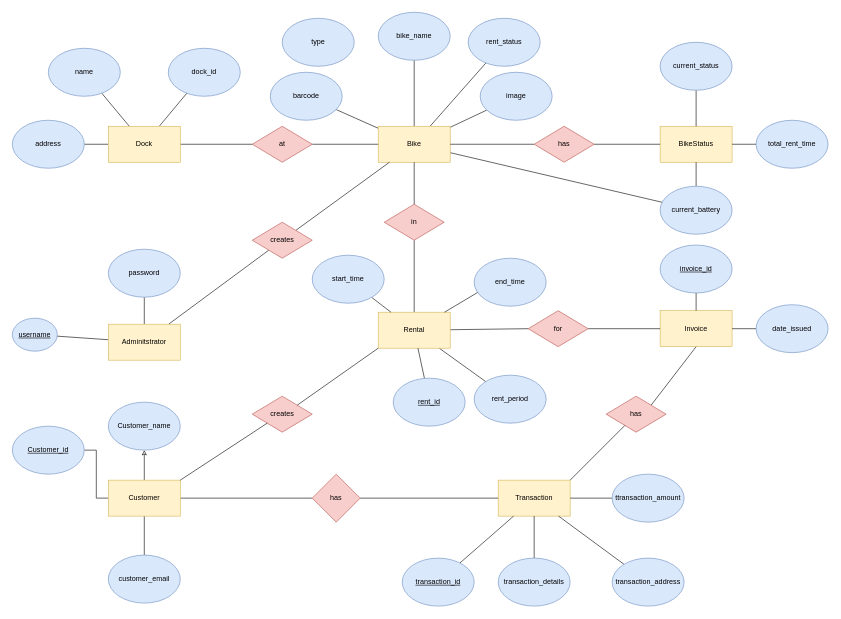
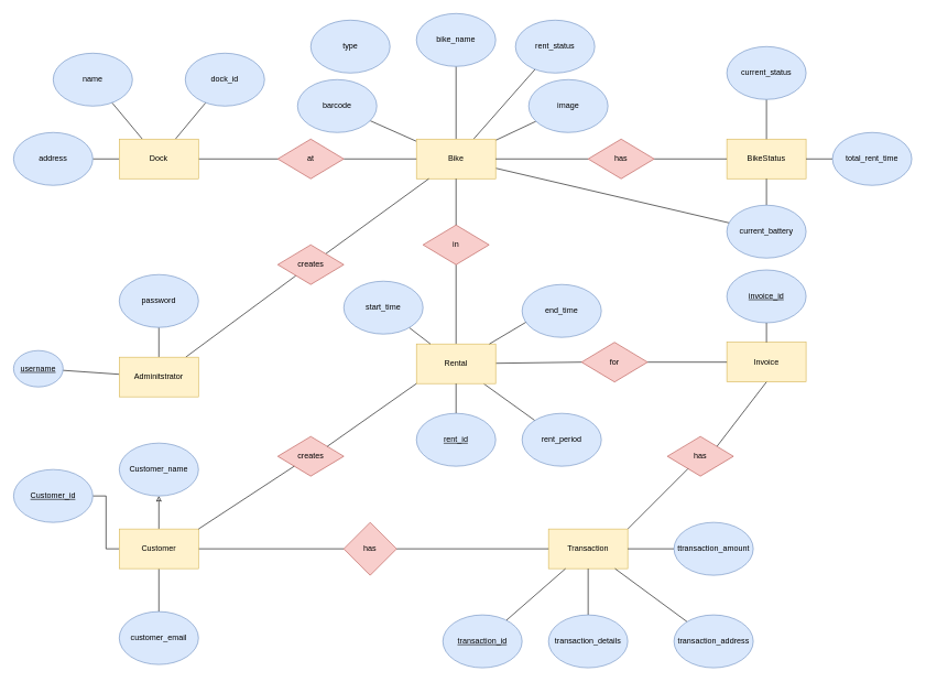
  <mxCell id="0" />
  <mxCell id="1" parent="0" />
  <mxCell id="2" style="edgeStyle=none;rounded=0;orthogonalLoop=1;jettySize=auto;html=1;endArrow=none;endFill=0;" parent="1" source="3" target="9" edge="1"><mxGeometry relative="1" as="geometry" /></mxCell>
  <mxCell id="3" value="password" style="ellipse;whiteSpace=wrap;html=1;fillColor=#dae8fc;strokeColor=#6c8ebf;" parent="1" vertex="1"><mxGeometry x="180" y="415" width="120" height="80" as="geometry" /></mxCell>
  <mxCell id="4" style="edgeStyle=none;rounded=0;orthogonalLoop=1;jettySize=auto;html=1;endArrow=none;endFill=0;" parent="1" source="5" target="9" edge="1"><mxGeometry relative="1" as="geometry" /></mxCell>
  <mxCell id="5" value="&lt;u&gt;username&lt;/u&gt;" style="ellipse;whiteSpace=wrap;html=1;fillColor=#dae8fc;strokeColor=#6c8ebf;" parent="1" vertex="1"><mxGeometry x="20" y="530" width="75" height="55" as="geometry" /></mxCell>
  <mxCell id="6" style="edgeStyle=none;rounded=0;orthogonalLoop=1;jettySize=auto;html=1;strokeColor=none;" parent="1" source="9" target="5" edge="1"><mxGeometry relative="1" as="geometry" /></mxCell>
  <mxCell id="7" style="edgeStyle=none;rounded=0;orthogonalLoop=1;jettySize=auto;html=1;strokeColor=none;" parent="1" source="9" target="18" edge="1"><mxGeometry relative="1" as="geometry" /></mxCell>
  <mxCell id="8" style="edgeStyle=none;rounded=0;orthogonalLoop=1;jettySize=auto;html=1;endArrow=none;endFill=0;" parent="1" source="9" target="18" edge="1"><mxGeometry relative="1" as="geometry" /></mxCell>
  <mxCell id="9" value="Adminitstrator" style="rounded=0;whiteSpace=wrap;html=1;fillColor=#fff2cc;strokeColor=#d6b656;" parent="1" vertex="1"><mxGeometry x="180" y="540" width="120" height="60" as="geometry" /></mxCell>
  <mxCell id="10" style="edgeStyle=none;rounded=0;orthogonalLoop=1;jettySize=auto;html=1;endArrow=none;endFill=0;" parent="1" source="16" target="21" edge="1"><mxGeometry relative="1" as="geometry" /></mxCell>
  <mxCell id="11" style="edgeStyle=none;rounded=0;orthogonalLoop=1;jettySize=auto;html=1;endArrow=none;endFill=0;" parent="1" source="16" target="39" edge="1"><mxGeometry relative="1" as="geometry" /></mxCell>
  <mxCell id="12" style="edgeStyle=none;rounded=0;orthogonalLoop=1;jettySize=auto;html=1;endArrow=none;endFill=0;" parent="1" source="16" target="20" edge="1"><mxGeometry relative="1" as="geometry" /></mxCell>
  <mxCell id="13" style="edgeStyle=none;rounded=0;orthogonalLoop=1;jettySize=auto;html=1;endArrow=none;endFill=0;" parent="1" source="16" target="23" edge="1"><mxGeometry relative="1" as="geometry" /></mxCell>
  <mxCell id="14" style="edgeStyle=none;rounded=0;orthogonalLoop=1;jettySize=auto;html=1;endArrow=none;endFill=0;" parent="1" source="16" target="22" edge="1"><mxGeometry relative="1" as="geometry" /></mxCell>
  <mxCell id="15" style="edgeStyle=none;rounded=0;orthogonalLoop=1;jettySize=auto;html=1;endArrow=none;endFill=0;startArrow=none;" parent="1" source="47" target="46" edge="1"><mxGeometry relative="1" as="geometry" /></mxCell>
  <mxCell id="16" value="Bike" style="rounded=0;whiteSpace=wrap;html=1;fillColor=#fff2cc;strokeColor=#d6b656;" parent="1" vertex="1"><mxGeometry x="630" y="210" width="120" height="60" as="geometry" /></mxCell>
  <mxCell id="17" style="edgeStyle=none;rounded=0;orthogonalLoop=1;jettySize=auto;html=1;endArrow=none;endFill=0;" parent="1" source="18" target="16" edge="1"><mxGeometry relative="1" as="geometry" /></mxCell>
  <mxCell id="18" value="creates" style="rhombus;whiteSpace=wrap;html=1;fillColor=#f8cecc;strokeColor=#b85450;" parent="1" vertex="1"><mxGeometry x="420" y="370" width="100" height="60" as="geometry" /></mxCell>
  <mxCell id="19" value="type" style="ellipse;whiteSpace=wrap;html=1;fillColor=#dae8fc;strokeColor=#6c8ebf;" parent="1" vertex="1"><mxGeometry x="470" y="30" width="120" height="80" as="geometry" /></mxCell>
  <mxCell id="20" value="bike_name" style="ellipse;whiteSpace=wrap;html=1;fillColor=#dae8fc;strokeColor=#6c8ebf;" parent="1" vertex="1"><mxGeometry x="630" y="20" width="120" height="80" as="geometry" /></mxCell>
  <mxCell id="21" value="barcode" style="ellipse;whiteSpace=wrap;html=1;fillColor=#dae8fc;strokeColor=#6c8ebf;" parent="1" vertex="1"><mxGeometry x="450" y="120" width="120" height="80" as="geometry" /></mxCell>
  <mxCell id="22" value="image" style="ellipse;whiteSpace=wrap;html=1;fillColor=#dae8fc;strokeColor=#6c8ebf;" parent="1" vertex="1"><mxGeometry x="800" y="120" width="120" height="80" as="geometry" /></mxCell>
  <mxCell id="23" value="rent_status" style="ellipse;whiteSpace=wrap;html=1;fillColor=#dae8fc;strokeColor=#6c8ebf;" parent="1" vertex="1"><mxGeometry x="780" y="30" width="120" height="80" as="geometry" /></mxCell>
  <mxCell id="24" style="edgeStyle=none;rounded=0;orthogonalLoop=1;jettySize=auto;html=1;endArrow=none;endFill=0;" parent="1" source="25" target="16" edge="1"><mxGeometry relative="1" as="geometry" /></mxCell>
  <mxCell id="25" value="at" style="rhombus;whiteSpace=wrap;html=1;fillColor=#f8cecc;strokeColor=#b85450;" parent="1" vertex="1"><mxGeometry x="420" y="210" width="100" height="60" as="geometry" /></mxCell>
  <mxCell id="26" style="edgeStyle=none;rounded=0;orthogonalLoop=1;jettySize=auto;html=1;endArrow=none;endFill=0;exitX=1;exitY=0.5;exitDx=0;exitDy=0;" parent="1" source="30" target="25" edge="1"><mxGeometry relative="1" as="geometry" /></mxCell>
  <mxCell id="27" style="edgeStyle=none;rounded=0;orthogonalLoop=1;jettySize=auto;html=1;endArrow=none;endFill=0;" parent="1" source="30" target="31" edge="1"><mxGeometry relative="1" as="geometry" /></mxCell>
  <mxCell id="28" style="edgeStyle=none;rounded=0;orthogonalLoop=1;jettySize=auto;html=1;entryX=1;entryY=0.5;entryDx=0;entryDy=0;endArrow=none;endFill=0;" parent="1" source="30" target="32" edge="1"><mxGeometry relative="1" as="geometry" /></mxCell>
  <mxCell id="29" style="edgeStyle=none;rounded=0;orthogonalLoop=1;jettySize=auto;html=1;endArrow=none;endFill=0;" parent="1" source="30" target="33" edge="1"><mxGeometry relative="1" as="geometry" /></mxCell>
  <mxCell id="30" value="Dock" style="rounded=0;whiteSpace=wrap;html=1;fillColor=#fff2cc;strokeColor=#d6b656;" parent="1" vertex="1"><mxGeometry x="180" y="210" width="120" height="60" as="geometry" /></mxCell>
  <mxCell id="31" value="name" style="ellipse;whiteSpace=wrap;html=1;fillColor=#dae8fc;strokeColor=#6c8ebf;" parent="1" vertex="1"><mxGeometry x="80" y="80" width="120" height="80" as="geometry" /></mxCell>
  <mxCell id="32" value="address" style="ellipse;whiteSpace=wrap;html=1;fillColor=#dae8fc;strokeColor=#6c8ebf;" parent="1" vertex="1"><mxGeometry x="20" y="200" width="120" height="80" as="geometry" /></mxCell>
  <mxCell id="33" value="dock_id" style="ellipse;whiteSpace=wrap;html=1;fillColor=#dae8fc;strokeColor=#6c8ebf;" parent="1" vertex="1"><mxGeometry x="280" y="80" width="120" height="80" as="geometry" /></mxCell>
  <mxCell id="34" value="BikeStatus" style="rounded=0;whiteSpace=wrap;html=1;fillColor=#fff2cc;strokeColor=#d6b656;" parent="1" vertex="1"><mxGeometry x="1100" y="210" width="120" height="60" as="geometry" /></mxCell>
  <mxCell id="35" style="edgeStyle=none;rounded=0;orthogonalLoop=1;jettySize=auto;html=1;endArrow=none;endFill=0;" parent="1" source="37" target="16" edge="1"><mxGeometry relative="1" as="geometry" /></mxCell>
  <mxCell id="36" style="edgeStyle=none;rounded=0;orthogonalLoop=1;jettySize=auto;html=1;endArrow=none;endFill=0;" parent="1" source="37" target="34" edge="1"><mxGeometry relative="1" as="geometry" /></mxCell>
  <mxCell id="37" value="has" style="rhombus;whiteSpace=wrap;html=1;fillColor=#f8cecc;strokeColor=#b85450;" parent="1" vertex="1"><mxGeometry x="890" y="210" width="100" height="60" as="geometry" /></mxCell>
  <mxCell id="38" style="edgeStyle=none;rounded=0;orthogonalLoop=1;jettySize=auto;html=1;endArrow=none;endFill=0;" parent="1" source="39" target="34" edge="1"><mxGeometry relative="1" as="geometry" /></mxCell>
  <mxCell id="39" value="current_battery" style="ellipse;whiteSpace=wrap;html=1;fillColor=#dae8fc;strokeColor=#6c8ebf;" parent="1" vertex="1"><mxGeometry x="1100" y="310" width="120" height="80" as="geometry" /></mxCell>
  <mxCell id="40" style="edgeStyle=none;rounded=0;orthogonalLoop=1;jettySize=auto;html=1;endArrow=none;endFill=0;" parent="1" source="41" target="34" edge="1"><mxGeometry relative="1" as="geometry" /></mxCell>
  <mxCell id="41" value="current_status" style="ellipse;whiteSpace=wrap;html=1;fillColor=#dae8fc;strokeColor=#6c8ebf;" parent="1" vertex="1"><mxGeometry x="1100" y="70" width="120" height="80" as="geometry" /></mxCell>
  <mxCell id="42" style="edgeStyle=none;rounded=0;orthogonalLoop=1;jettySize=auto;html=1;endArrow=none;endFill=0;" parent="1" source="43" target="34" edge="1"><mxGeometry relative="1" as="geometry" /></mxCell>
  <mxCell id="43" value="total_rent_time" style="ellipse;whiteSpace=wrap;html=1;fillColor=#dae8fc;strokeColor=#6c8ebf;" parent="1" vertex="1"><mxGeometry x="1260" y="200" width="120" height="80" as="geometry" /></mxCell>
  <mxCell id="44" style="edgeStyle=none;rounded=0;orthogonalLoop=1;jettySize=auto;html=1;endArrow=none;endFill=0;" parent="1" source="46" target="53" edge="1"><mxGeometry relative="1" as="geometry" /></mxCell>
  <mxCell id="45" style="edgeStyle=none;rounded=0;orthogonalLoop=1;jettySize=auto;html=1;endArrow=none;endFill=0;entryX=0;entryY=0.5;entryDx=0;entryDy=0;" parent="1" source="46" target="59" edge="1"><mxGeometry relative="1" as="geometry"><mxPoint x="880" y="550" as="targetPoint" /></mxGeometry></mxCell>
  <mxCell id="46" value="Rental" style="rounded=0;whiteSpace=wrap;html=1;fillColor=#fff2cc;strokeColor=#d6b656;" parent="1" vertex="1"><mxGeometry x="630" y="520" width="120" height="60" as="geometry" /></mxCell>
  <mxCell id="47" value="in" style="rhombus;whiteSpace=wrap;html=1;fillColor=#f8cecc;strokeColor=#b85450;" parent="1" vertex="1"><mxGeometry x="640" y="340" width="100" height="60" as="geometry" /></mxCell>
  <mxCell id="48" value="" style="edgeStyle=none;rounded=0;orthogonalLoop=1;jettySize=auto;html=1;endArrow=none;endFill=0;" parent="1" source="16" target="47" edge="1"><mxGeometry relative="1" as="geometry"><mxPoint x="750" y="260.571" as="sourcePoint" /><mxPoint x="1040" y="360" as="targetPoint" /></mxGeometry></mxCell>
  <mxCell id="49" style="edgeStyle=none;rounded=0;orthogonalLoop=1;jettySize=auto;html=1;endArrow=none;endFill=0;" parent="1" source="50" target="46" edge="1"><mxGeometry relative="1" as="geometry" /></mxCell>
  <mxCell id="50" value="start_time" style="ellipse;whiteSpace=wrap;html=1;fillColor=#dae8fc;strokeColor=#6c8ebf;" parent="1" vertex="1"><mxGeometry x="520" y="425" width="120" height="80" as="geometry" /></mxCell>
  <mxCell id="51" style="edgeStyle=none;rounded=0;orthogonalLoop=1;jettySize=auto;html=1;endArrow=none;endFill=0;" parent="1" target="46" edge="1"><mxGeometry relative="1" as="geometry"><mxPoint x="805.155" y="481.575" as="sourcePoint" /></mxGeometry></mxCell>
  <mxCell id="52" value="end_time" style="ellipse;whiteSpace=wrap;html=1;fillColor=#dae8fc;strokeColor=#6c8ebf;" parent="1" vertex="1"><mxGeometry x="790" y="430" width="120" height="80" as="geometry" /></mxCell>
  <mxCell id="53" value="rent_period" style="ellipse;whiteSpace=wrap;html=1;fillColor=#dae8fc;strokeColor=#6c8ebf;" parent="1" vertex="1"><mxGeometry x="790" y="625" width="120" height="80" as="geometry" /></mxCell>
  <mxCell id="54" style="edgeStyle=none;rounded=0;orthogonalLoop=1;jettySize=auto;html=1;endArrow=none;endFill=0;" parent="1" source="55" target="46" edge="1"><mxGeometry relative="1" as="geometry" /></mxCell>
- <mxCell id="55" value="&lt;u&gt;rent_id&lt;/u&gt;" style="ellipse;whiteSpace=wrap;html=1;fillColor=#dae8fc;strokeColor=#6c8ebf;" parent="1" vertex="1"><mxGeometry x="655" y="630" width="120" height="80" as="geometry" /></mxCell>
+ <mxCell id="55" value="&lt;u&gt;rent_id&lt;/u&gt;" style="ellipse;whiteSpace=wrap;html=1;fillColor=#dae8fc;strokeColor=#6c8ebf;" parent="1" vertex="1"><mxGeometry x="630" y="625" width="120" height="80" as="geometry" /></mxCell>
  <mxCell id="56" style="edgeStyle=none;rounded=0;orthogonalLoop=1;jettySize=auto;html=1;exitX=0.75;exitY=0;exitDx=0;exitDy=0;endArrow=none;endFill=0;" parent="1" source="46" target="46" edge="1"><mxGeometry relative="1" as="geometry" /></mxCell>
  <mxCell id="57" value="Invoice" style="rounded=0;whiteSpace=wrap;html=1;fillColor=#fff2cc;strokeColor=#d6b656;" parent="1" vertex="1"><mxGeometry x="1100" y="517.5" width="120" height="60" as="geometry" /></mxCell>
  <mxCell id="58" style="edgeStyle=none;rounded=0;orthogonalLoop=1;jettySize=auto;html=1;endArrow=none;endFill=0;" parent="1" source="59" target="57" edge="1"><mxGeometry relative="1" as="geometry" /></mxCell>
  <mxCell id="59" value="for" style="rhombus;whiteSpace=wrap;html=1;fillColor=#f8cecc;strokeColor=#b85450;" parent="1" vertex="1"><mxGeometry x="880" y="517.5" width="100" height="60" as="geometry" /></mxCell>
- <mxCell id="60" style="edgeStyle=none;rounded=0;orthogonalLoop=1;jettySize=auto;html=1;endArrow=none;endFill=0;" parent="1" source="61" target="57" edge="1"><mxGeometry relative="1" as="geometry" /></mxCell>
- <mxCell id="61" value="date_issued" style="ellipse;whiteSpace=wrap;html=1;fillColor=#dae8fc;strokeColor=#6c8ebf;" parent="1" vertex="1"><mxGeometry x="1260" y="507.5" width="120" height="80" as="geometry" /></mxCell>
  <mxCell id="62" style="edgeStyle=none;rounded=0;orthogonalLoop=1;jettySize=auto;html=1;endArrow=none;endFill=0;" parent="1" source="63" target="57" edge="1"><mxGeometry relative="1" as="geometry" /></mxCell>
  <mxCell id="63" value="&lt;u&gt;invoice_id&lt;/u&gt;" style="ellipse;whiteSpace=wrap;html=1;fillColor=#dae8fc;strokeColor=#6c8ebf;" parent="1" vertex="1"><mxGeometry x="1100" y="408" width="120" height="80" as="geometry" /></mxCell>
  <mxCell id="64" style="edgeStyle=none;rounded=0;orthogonalLoop=1;jettySize=auto;html=1;endArrow=none;endFill=0;entryX=0.5;entryY=1;entryDx=0;entryDy=0;exitX=1;exitY=0;exitDx=0;exitDy=0;" parent="1" source="65" target="57" edge="1"><mxGeometry relative="1" as="geometry"><mxPoint x="1051.311" y="665.287" as="sourcePoint" /></mxGeometry></mxCell>
  <mxCell id="65" value="has" style="rhombus;whiteSpace=wrap;html=1;fillColor=#f8cecc;strokeColor=#b85450;" parent="1" vertex="1"><mxGeometry x="1010" y="660" width="100" height="60" as="geometry" /></mxCell>
  <mxCell id="66" style="edgeStyle=none;rounded=0;orthogonalLoop=1;jettySize=auto;html=1;endArrow=none;endFill=0;exitX=1;exitY=0;exitDx=0;exitDy=0;" parent="1" source="67" target="65" edge="1"><mxGeometry relative="1" as="geometry" /></mxCell>
  <mxCell id="67" value="Transaction" style="rounded=0;whiteSpace=wrap;html=1;fillColor=#fff2cc;strokeColor=#d6b656;" parent="1" vertex="1"><mxGeometry x="830" y="800" width="120" height="60" as="geometry" /></mxCell>
  <mxCell id="68" style="edgeStyle=none;rounded=0;orthogonalLoop=1;jettySize=auto;html=1;endArrow=none;endFill=0;" parent="1" source="69" target="67" edge="1"><mxGeometry relative="1" as="geometry" /></mxCell>
  <mxCell id="69" value="ttransaction_amount" style="ellipse;whiteSpace=wrap;html=1;fillColor=#dae8fc;strokeColor=#6c8ebf;" parent="1" vertex="1"><mxGeometry x="1020" y="790" width="120" height="80" as="geometry" /></mxCell>
  <mxCell id="70" style="edgeStyle=none;rounded=0;orthogonalLoop=1;jettySize=auto;html=1;endArrow=none;endFill=0;" parent="1" source="71" target="67" edge="1"><mxGeometry relative="1" as="geometry" /></mxCell>
  <mxCell id="71" value="transaction_address" style="ellipse;whiteSpace=wrap;html=1;fillColor=#dae8fc;strokeColor=#6c8ebf;" parent="1" vertex="1"><mxGeometry x="1020" y="930" width="120" height="80" as="geometry" /></mxCell>
  <mxCell id="72" style="edgeStyle=none;rounded=0;orthogonalLoop=1;jettySize=auto;html=1;endArrow=none;endFill=0;" parent="1" source="73" target="67" edge="1"><mxGeometry relative="1" as="geometry" /></mxCell>
  <mxCell id="73" value="&lt;u&gt;transaction_id&lt;/u&gt;" style="ellipse;whiteSpace=wrap;html=1;fillColor=#dae8fc;strokeColor=#6c8ebf;" parent="1" vertex="1"><mxGeometry x="670" y="930" width="120" height="80" as="geometry" /></mxCell>
  <mxCell id="74" style="edgeStyle=none;rounded=0;orthogonalLoop=1;jettySize=auto;html=1;endArrow=none;endFill=0;" parent="1" source="75" target="67" edge="1"><mxGeometry relative="1" as="geometry" /></mxCell>
  <mxCell id="75" value="transaction_details" style="ellipse;whiteSpace=wrap;html=1;fillColor=#dae8fc;strokeColor=#6c8ebf;" parent="1" vertex="1"><mxGeometry x="830" y="930" width="120" height="80" as="geometry" /></mxCell>
  <mxCell id="76" style="edgeStyle=orthogonalEdgeStyle;rounded=0;orthogonalLoop=1;jettySize=auto;html=1;exitX=0.5;exitY=0;exitDx=0;exitDy=0;entryX=0.5;entryY=1;entryDx=0;entryDy=0;endArrow=classic;endFill=0;" edge="1" parent="1" source="80" target="81"><mxGeometry relative="1" as="geometry" /></mxCell>
  <mxCell id="77" style="edgeStyle=orthogonalEdgeStyle;rounded=0;orthogonalLoop=1;jettySize=auto;html=1;exitX=0.5;exitY=1;exitDx=0;exitDy=0;entryX=0.5;entryY=0;entryDx=0;entryDy=0;endArrow=none;endFill=0;" edge="1" parent="1" source="80" target="82"><mxGeometry relative="1" as="geometry" /></mxCell>
  <mxCell id="78" style="edgeStyle=orthogonalEdgeStyle;rounded=0;orthogonalLoop=1;jettySize=auto;html=1;exitX=1;exitY=0.5;exitDx=0;exitDy=0;entryX=0;entryY=0.5;entryDx=0;entryDy=0;endArrow=none;endFill=0;" edge="1" parent="1" source="80" target="87"><mxGeometry relative="1" as="geometry" /></mxCell>
  <mxCell id="79" style="edgeStyle=orthogonalEdgeStyle;rounded=0;orthogonalLoop=1;jettySize=auto;html=1;exitX=0;exitY=0.5;exitDx=0;exitDy=0;entryX=1;entryY=0.5;entryDx=0;entryDy=0;endArrow=none;endFill=0;" edge="1" parent="1" source="80" target="83"><mxGeometry relative="1" as="geometry" /></mxCell>
  <mxCell id="80" value="Customer" style="rounded=0;whiteSpace=wrap;html=1;fillColor=#fff2cc;strokeColor=#d6b656;" vertex="1" parent="1"><mxGeometry x="180" y="800" width="120" height="60" as="geometry" /></mxCell>
  <mxCell id="81" value="Customer_name" style="ellipse;whiteSpace=wrap;html=1;fillColor=#dae8fc;strokeColor=#6c8ebf;" vertex="1" parent="1"><mxGeometry x="180" y="670" width="120" height="80" as="geometry" /></mxCell>
  <mxCell id="82" value="customer_email" style="ellipse;whiteSpace=wrap;html=1;fillColor=#dae8fc;strokeColor=#6c8ebf;" vertex="1" parent="1"><mxGeometry x="180" y="925" width="120" height="80" as="geometry" /></mxCell>
  <mxCell id="83" value="Customer_id" style="ellipse;whiteSpace=wrap;html=1;fillColor=#dae8fc;strokeColor=#6c8ebf;fontStyle=4" vertex="1" parent="1"><mxGeometry x="20" y="710" width="120" height="80" as="geometry" /></mxCell>
  <mxCell id="84" value="creates" style="rhombus;whiteSpace=wrap;html=1;fillColor=#f8cecc;strokeColor=#b85450;" vertex="1" parent="1"><mxGeometry x="420" y="660" width="100" height="60" as="geometry" /></mxCell>
  <mxCell id="85" value="" style="endArrow=none;html=1;rounded=0;exitX=1;exitY=0;exitDx=0;exitDy=0;entryX=0;entryY=1;entryDx=0;entryDy=0;" edge="1" parent="1" source="80" target="84"><mxGeometry width="50" height="50" relative="1" as="geometry"><mxPoint x="560" y="680" as="sourcePoint" /><mxPoint x="610" y="630" as="targetPoint" /></mxGeometry></mxCell>
  <mxCell id="86" value="" style="endArrow=none;html=1;rounded=0;exitX=1;exitY=0;exitDx=0;exitDy=0;entryX=0;entryY=1;entryDx=0;entryDy=0;" edge="1" parent="1" source="84" target="46"><mxGeometry width="50" height="50" relative="1" as="geometry"><mxPoint x="495" y="660" as="sourcePoint" /><mxPoint x="610" y="615" as="targetPoint" /></mxGeometry></mxCell>
  <mxCell id="87" value="has" style="rhombus;whiteSpace=wrap;html=1;fillColor=#f8cecc;strokeColor=#b85450;" vertex="1" parent="1"><mxGeometry x="520" y="790" width="80" height="80" as="geometry" /></mxCell>
  <mxCell id="88" value="" style="endArrow=none;html=1;rounded=0;exitX=1;exitY=0.5;exitDx=0;exitDy=0;entryX=0;entryY=0.5;entryDx=0;entryDy=0;" edge="1" parent="1" source="87" target="67"><mxGeometry width="50" height="50" relative="1" as="geometry"><mxPoint x="560" y="680" as="sourcePoint" /><mxPoint x="610" y="630" as="targetPoint" /></mxGeometry></mxCell>
